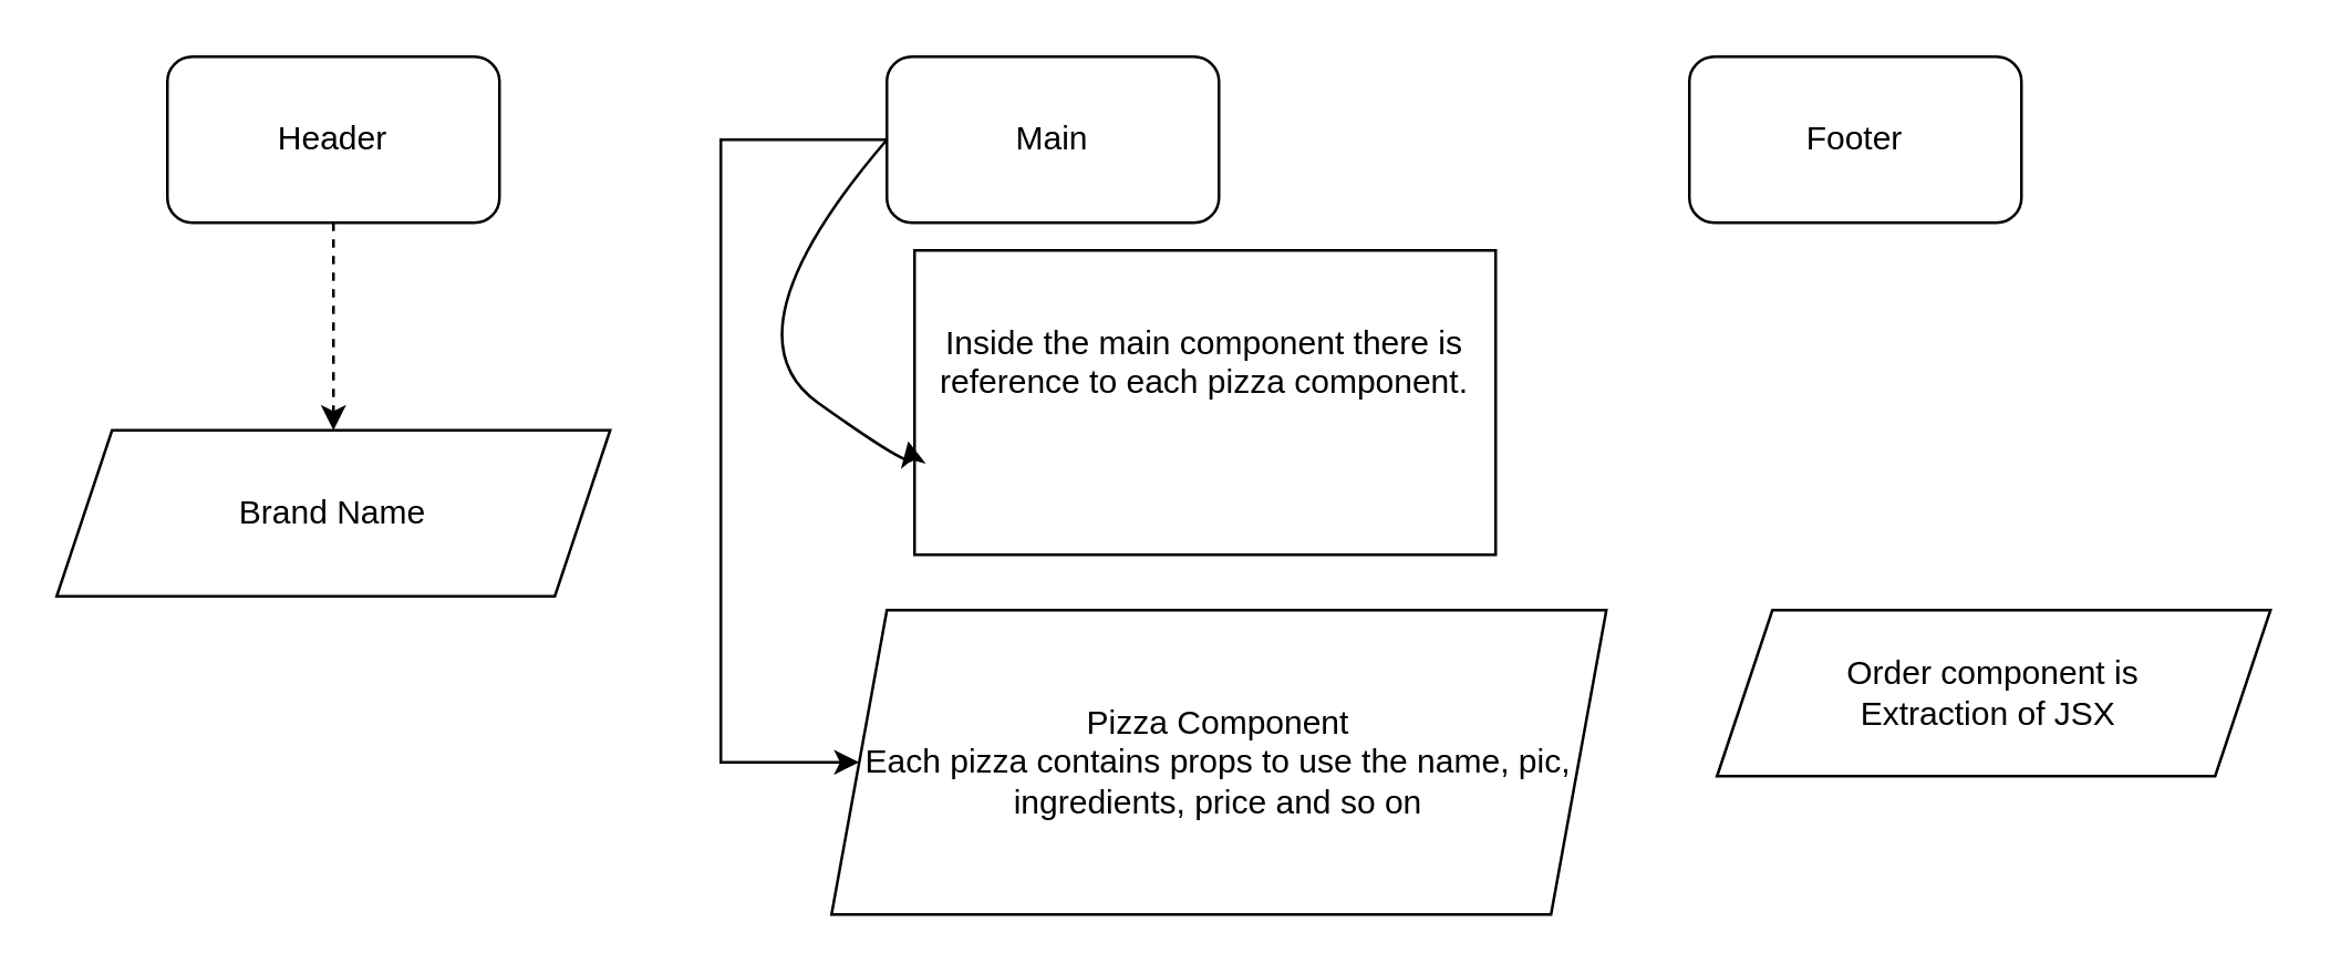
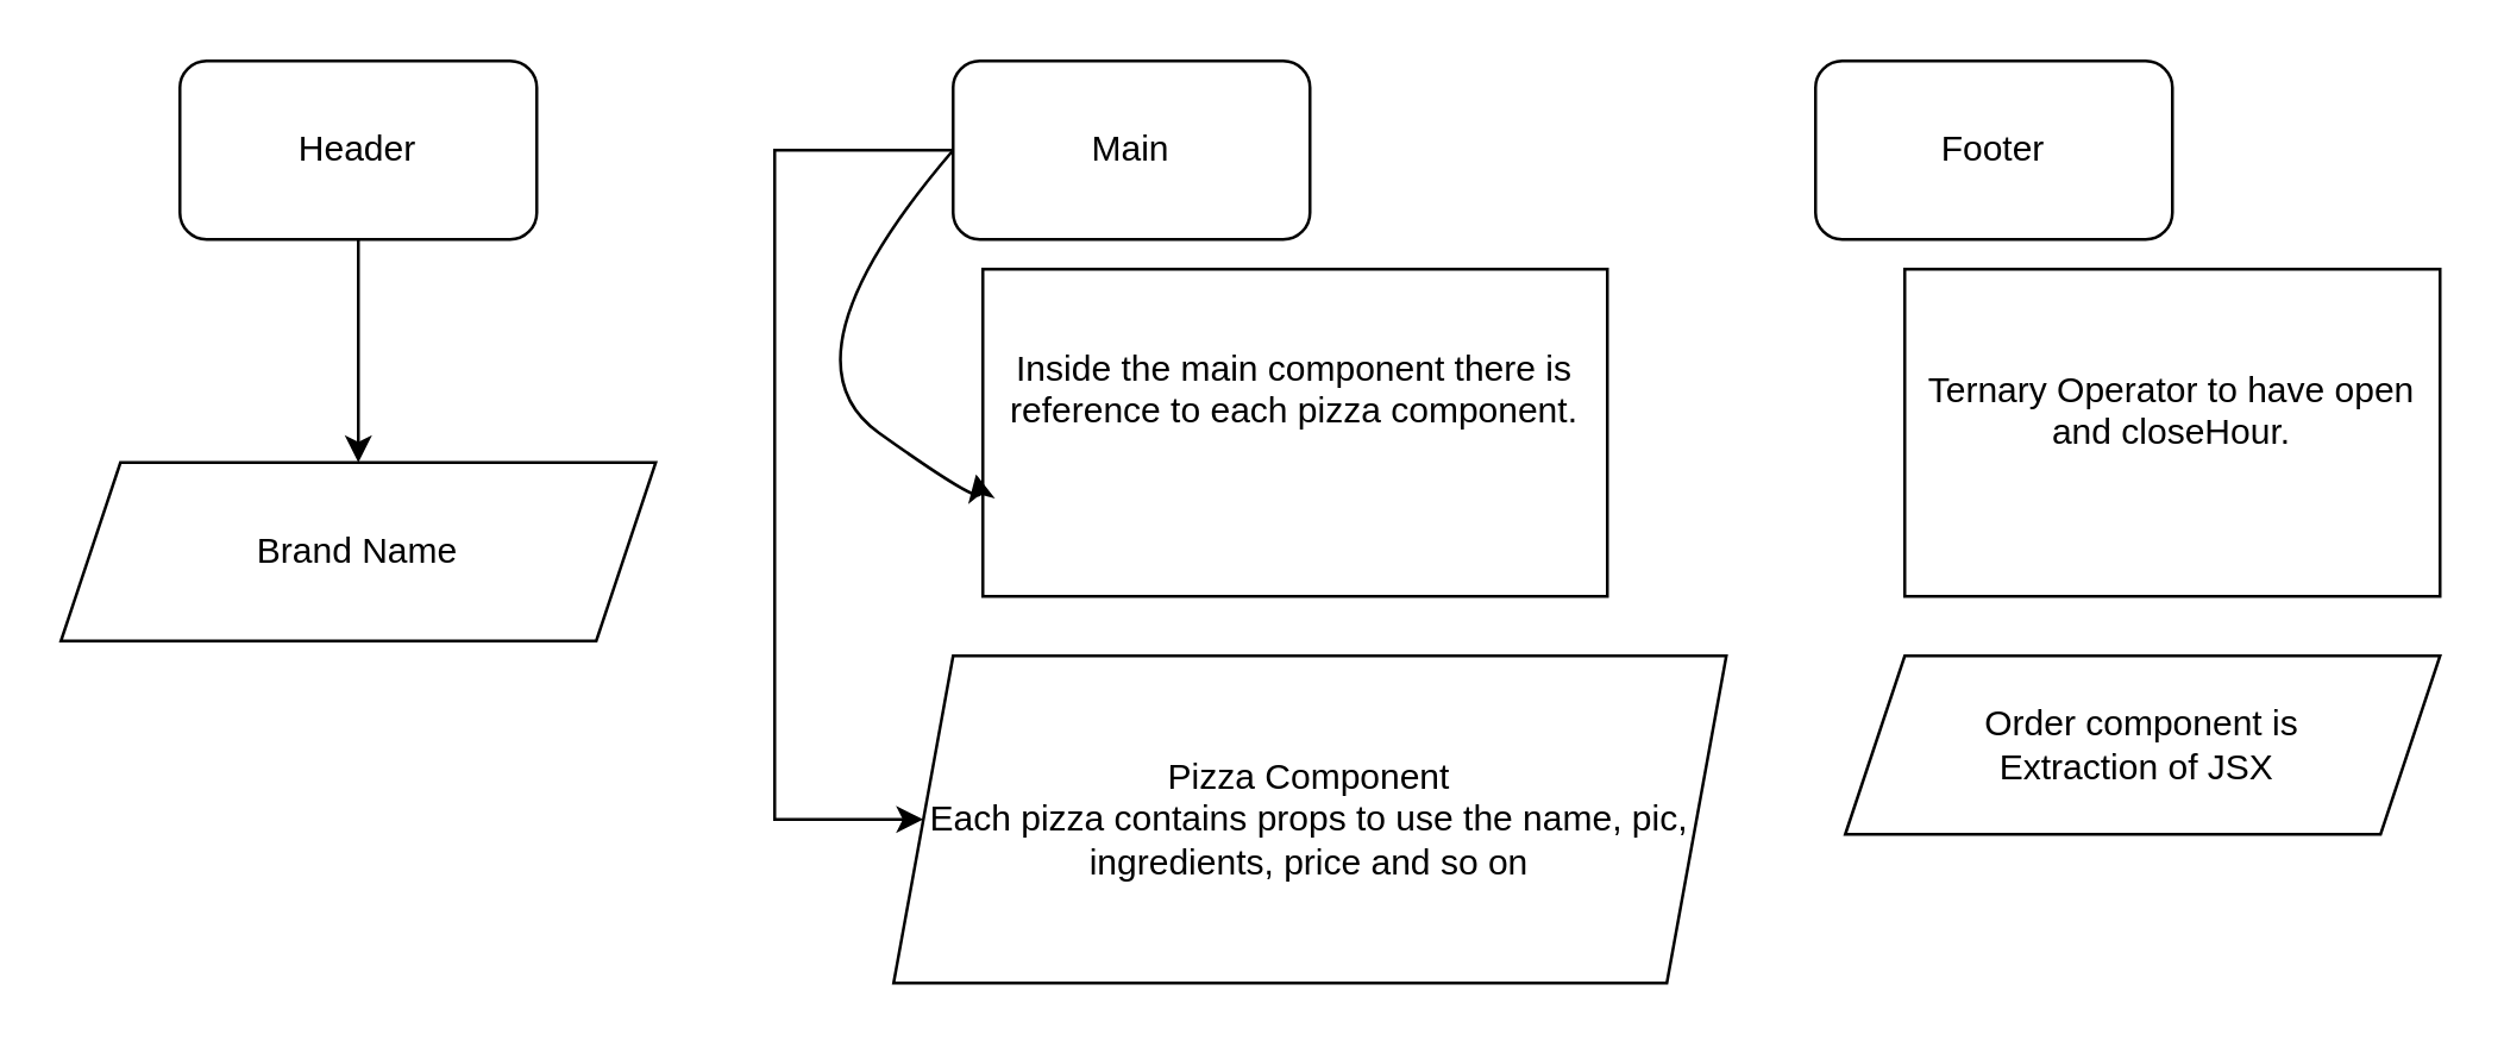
  <mxCell id="0" />
  <mxCell id="1" parent="0" />
- <mxCell id="2" style="edgeStyle=orthogonalEdgeStyle;rounded=0;orthogonalLoop=1;jettySize=auto;html=1;entryX=0.5;entryY=0;entryDx=0;entryDy=0;dashed=1;" edge="1" parent="1" source="3" target="7"><mxGeometry relative="1" as="geometry" /></mxCell>
+ <mxCell id="2" style="edgeStyle=orthogonalEdgeStyle;rounded=0;orthogonalLoop=1;jettySize=auto;html=1;entryX=0.5;entryY=0;entryDx=0;entryDy=0;" edge="1" parent="1" source="3" target="7"><mxGeometry relative="1" as="geometry" /></mxCell>
  <mxCell id="3" value="Header" style="rounded=1;whiteSpace=wrap;html=1;" vertex="1" parent="1"><mxGeometry x="60" y="20" width="120" height="60" as="geometry" /></mxCell>
  <mxCell id="4" style="edgeStyle=orthogonalEdgeStyle;rounded=0;orthogonalLoop=1;jettySize=auto;html=1;entryX=0;entryY=0.5;entryDx=0;entryDy=0;" edge="1" parent="1" source="5" target="13"><mxGeometry relative="1" as="geometry"><mxPoint x="260" y="290" as="targetPoint" /><Array as="points"><mxPoint x="260" y="50" /><mxPoint x="260" y="275" /></Array></mxGeometry></mxCell>
  <mxCell id="5" value="Main" style="rounded=1;whiteSpace=wrap;html=1;" vertex="1" parent="1"><mxGeometry x="320" y="20" width="120" height="60" as="geometry" /></mxCell>
  <mxCell id="6" value="Footer" style="rounded=1;whiteSpace=wrap;html=1;" vertex="1" parent="1"><mxGeometry x="610" y="20" width="120" height="60" as="geometry" /></mxCell>
  <mxCell id="7" value="Brand Name" style="shape=parallelogram;perimeter=parallelogramPerimeter;whiteSpace=wrap;html=1;fixedSize=1;" vertex="1" parent="1"><mxGeometry x="20" y="155" width="200" height="60" as="geometry" /></mxCell>
  <mxCell id="8" value="Order component is&lt;div&gt;Extraction of JSX&amp;nbsp;&lt;/div&gt;" style="shape=parallelogram;perimeter=parallelogramPerimeter;whiteSpace=wrap;html=1;fixedSize=1;" vertex="1" parent="1"><mxGeometry x="620" y="220" width="200" height="60" as="geometry" /></mxCell>
+ <mxCell id="9" value="Ternary Operator to have open and closeHour.&lt;div&gt;&lt;br&gt;&lt;/div&gt;" style="rounded=0;whiteSpace=wrap;html=1;" vertex="1" parent="1"><mxGeometry x="640" y="90" width="180" height="110" as="geometry" /></mxCell>
  <mxCell id="10" value="Inside the main component there is reference to each pizza component.&lt;div&gt;&lt;br&gt;&lt;/div&gt;&lt;div&gt;&lt;br&gt;&lt;/div&gt;" style="rounded=0;whiteSpace=wrap;html=1;" vertex="1" parent="1"><mxGeometry x="330" y="90" width="210" height="110" as="geometry" /></mxCell>
  <mxCell id="11" value="" style="curved=1;endArrow=classic;html=1;rounded=0;" edge="1" parent="1" source="13"><mxGeometry width="50" height="50" relative="1" as="geometry"><mxPoint x="380" y="310" as="sourcePoint" /><mxPoint x="430" y="260" as="targetPoint" /><Array as="points"><mxPoint x="380" y="260" /></Array></mxGeometry></mxCell>
  <mxCell id="12" value="" style="curved=1;endArrow=classic;html=1;rounded=0;entryX=-0.011;entryY=0.627;entryDx=0;entryDy=0;entryPerimeter=0;exitX=0;exitY=0.5;exitDx=0;exitDy=0;" edge="1" parent="1" source="5" target="10"><mxGeometry width="50" height="50" relative="1" as="geometry"><mxPoint x="280" y="170" as="sourcePoint" /><mxPoint x="330" y="140" as="targetPoint" /><Array as="points"><mxPoint x="260" y="120" /><mxPoint x="330" y="170" /></Array></mxGeometry></mxCell>
  <mxCell id="13" value="Pizza Component&lt;div&gt;Each pizza contains props to use the name, pic, ingredients, price and so on&lt;/div&gt;" style="shape=parallelogram;perimeter=parallelogramPerimeter;whiteSpace=wrap;html=1;fixedSize=1;" vertex="1" parent="1"><mxGeometry x="300" y="220" width="280" height="110" as="geometry" /></mxCell>
